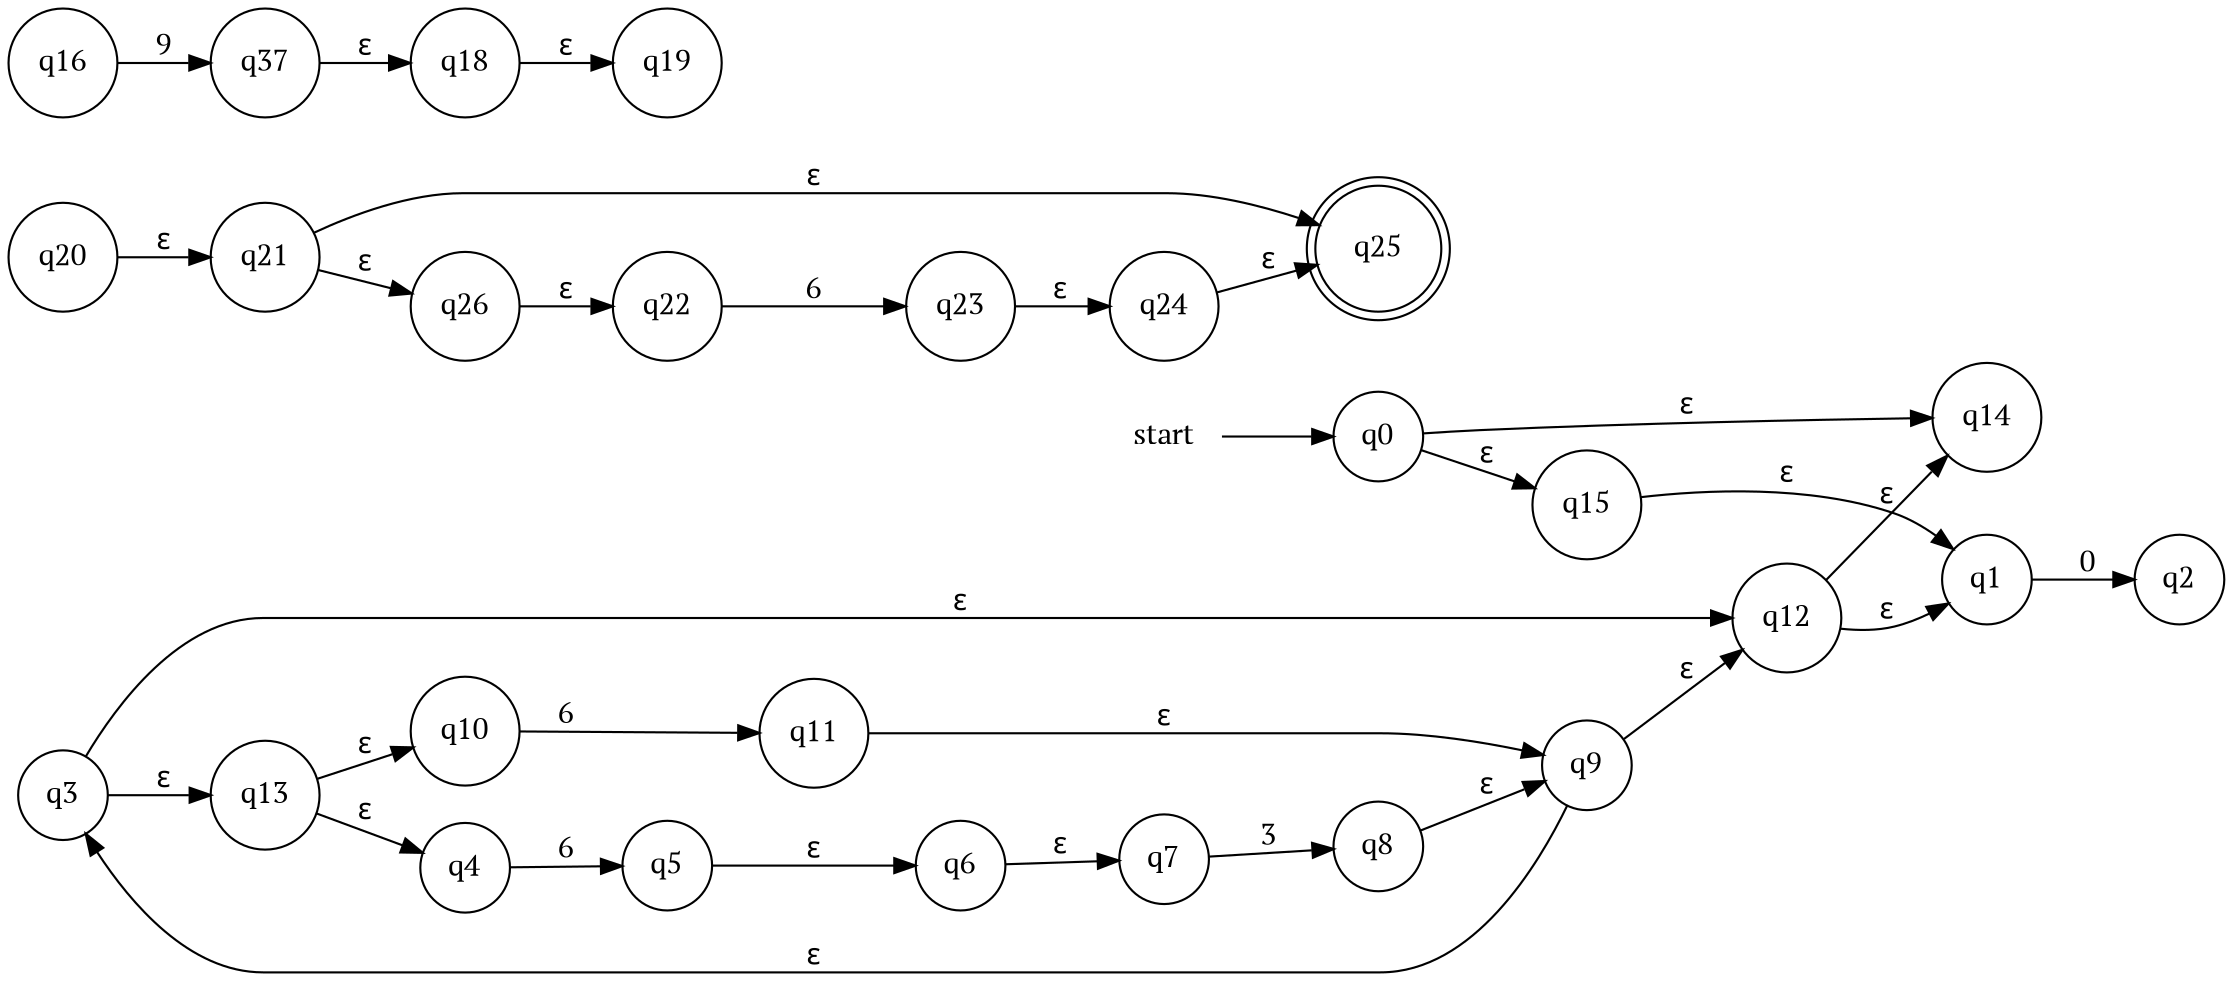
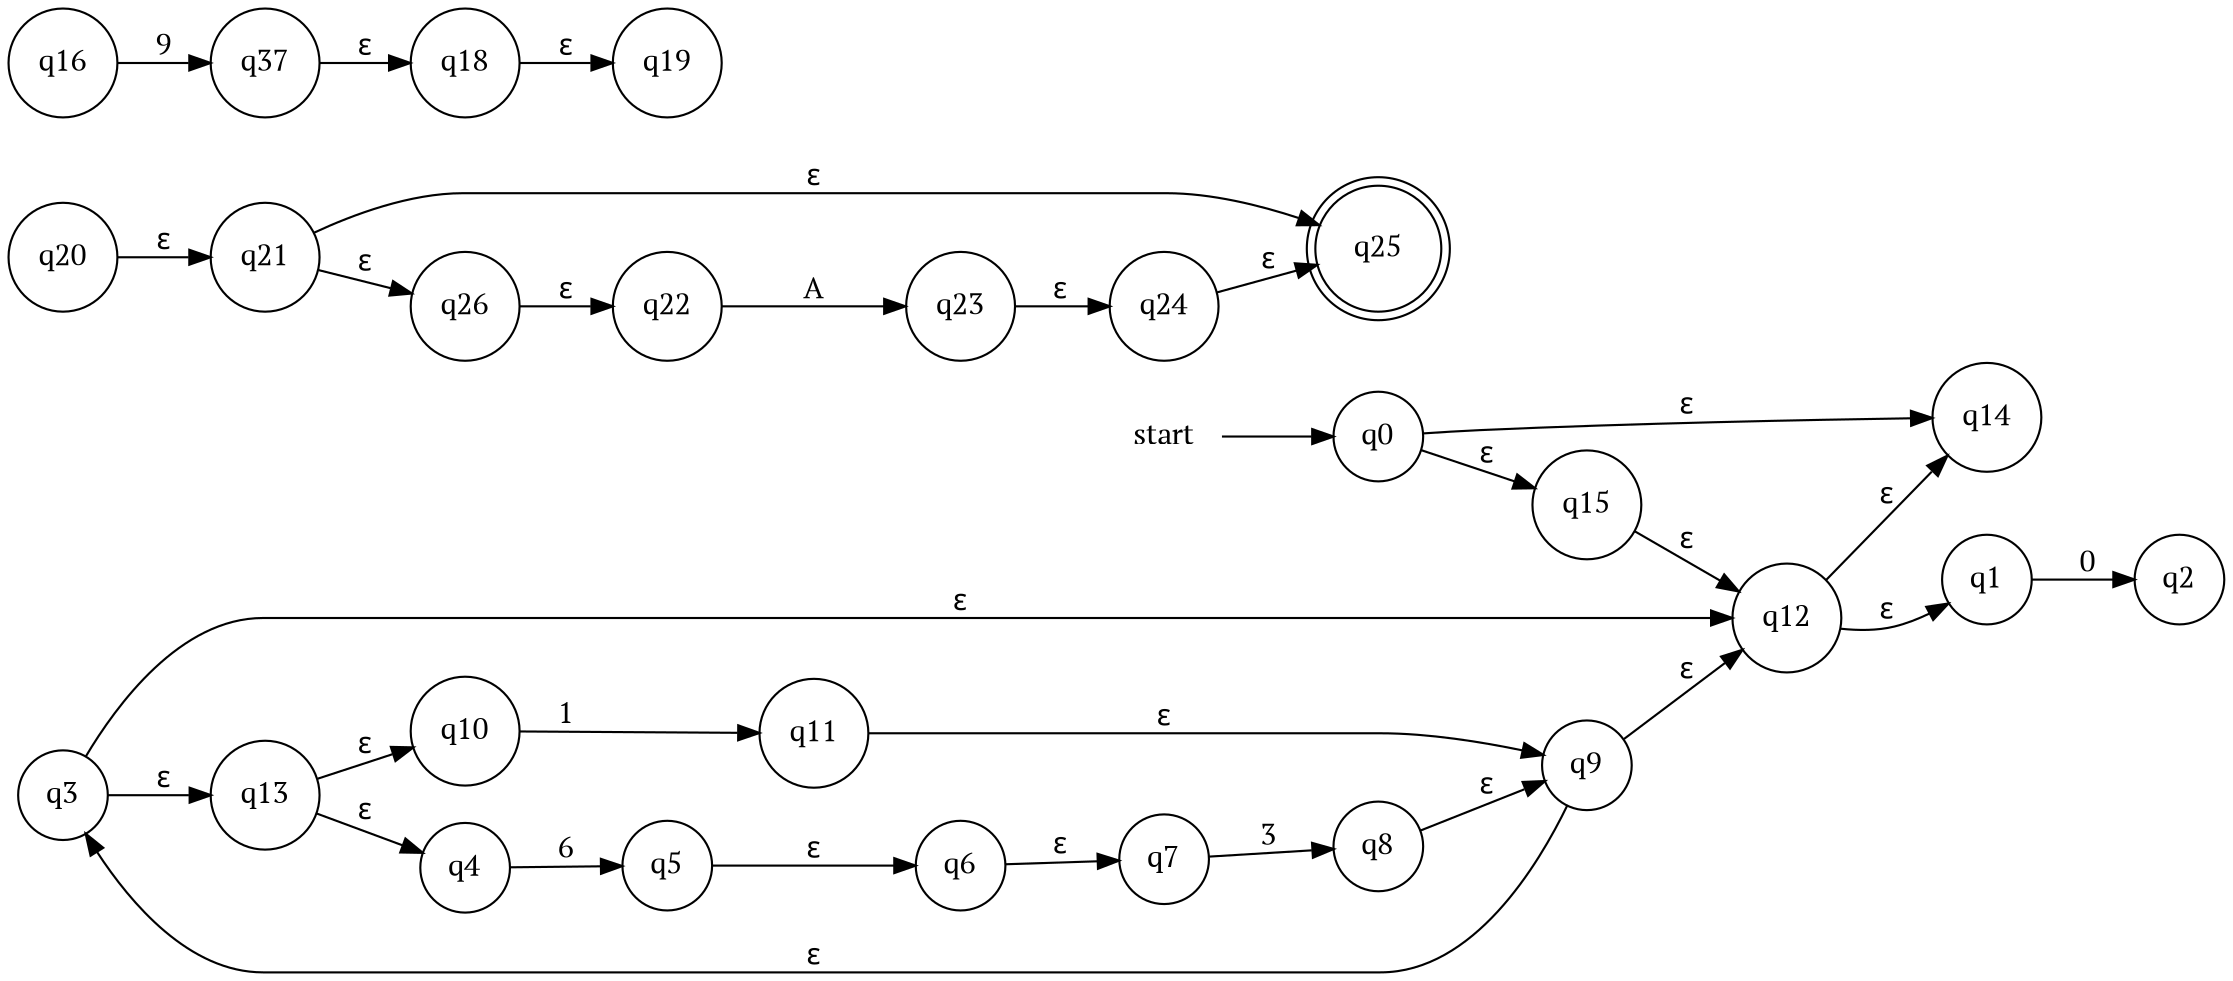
  digraph {
    fontname="PT Serif"
    rankdir=LR
    node [fontname="PT Serif" shape=circle]
    edge [fontname="PT Serif"]
    start [shape=none]
    q0
    q14
    q15
    q25 [shape=doublecircle]
    q1
    n7 [label=q37]
    q16
    q2
    q3
    q12
    q13
    q4
    q10
    q5
    q11
    q6
    q7
    q8
    q9
    q18
    q19
    q20
    q21
    q26
    q22
    q23
    q24
    start -> q0
    q0 -> q14 [label="&epsilon;"]
    q0 -> q15 [label="&epsilon;"]
-   q15 -> q1 [label="&epsilon;"]
+   q15 -> q12 [label="&epsilon;"]
    q1 -> q2 [label=0]
    n7 -> q18 [label="&epsilon;"]
    q16 -> n7 [label=9]
    q3 -> q12 [label="&epsilon;"]
    q3 -> q13 [label="&epsilon;"]
    q12 -> q14 [label="&epsilon;"]
    q12 -> q1 [label="&epsilon;"]
    q13 -> q4 [label="&epsilon;"]
    q13 -> q10 [label="&epsilon;"]
    q4 -> q5 [label=6]
-   q10 -> q11 [label=6]
+   q10 -> q11 [label=1]
    q5 -> q6 [label="&epsilon;"]
    q11 -> q9 [label="&epsilon;"]
    q6 -> q7 [label="&epsilon;"]
    q7 -> q8 [label=3]
    q8 -> q9 [label="&epsilon;"]
    q9 -> q3 [label="&epsilon;"]
    q9 -> q12 [label="&epsilon;"]
    q18 -> q19 [label="&epsilon;"]
    q20 -> q21 [label="&epsilon;"]
    q21 -> q25 [label="&epsilon;"]
    q21 -> q26 [label="&epsilon;"]
    q26 -> q22 [label="&epsilon;"]
-   q22 -> q23 [label=6]
+   q22 -> q23 [label=A]
    q23 -> q24 [label="&epsilon;"]
    q24 -> q25 [label="&epsilon;"]
  }
